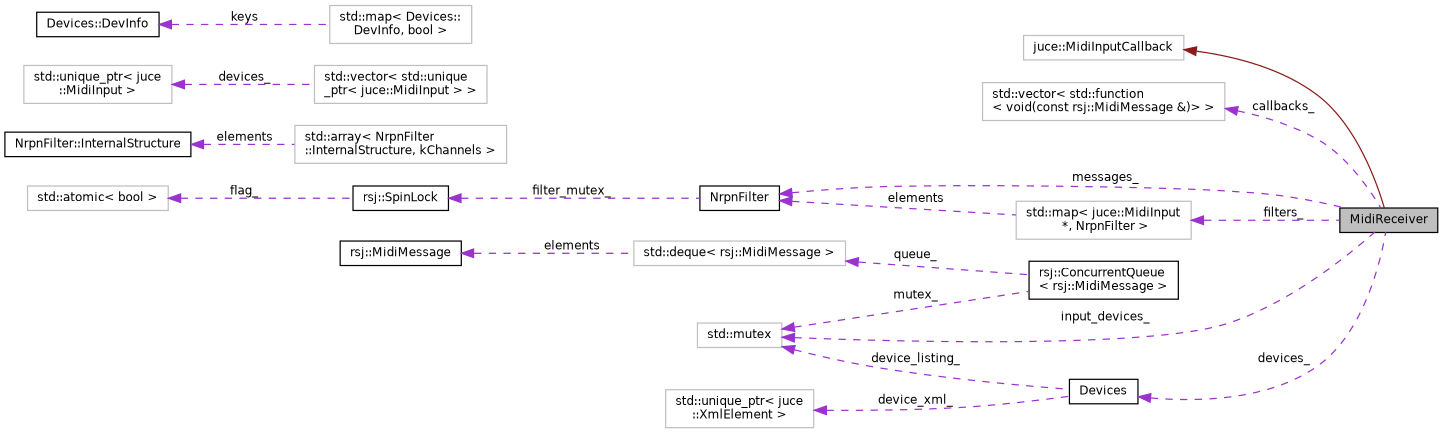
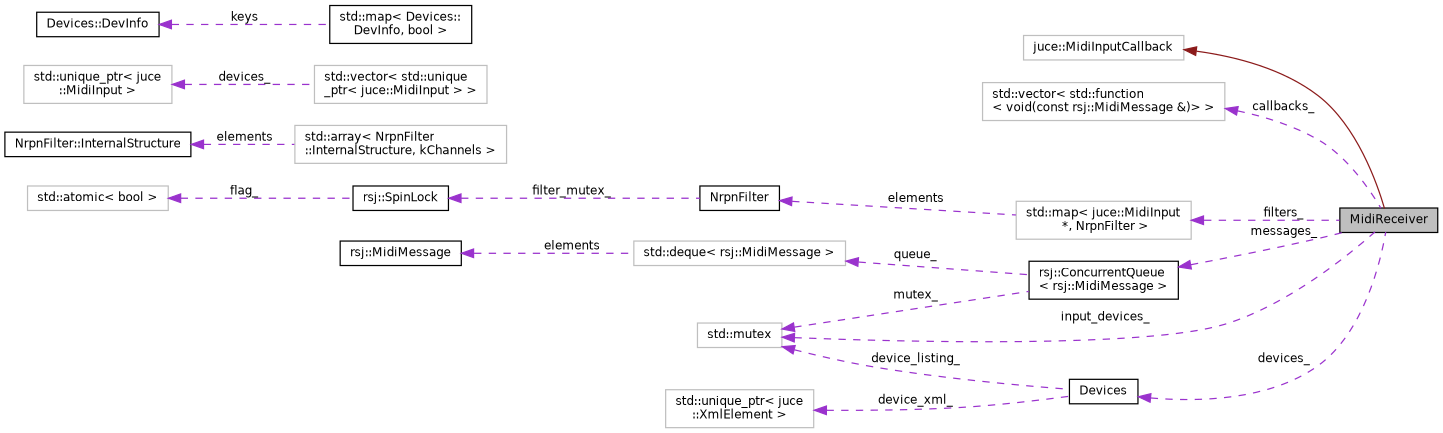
  digraph {
    rankdir=LR
    node [color=grey75 fillcolor=white fontname=Helvetica fontsize=10 shape=record style=filled]
    edge [color=darkorchid3 dir=back fontname=Helvetica fontsize=10 labelfontname=Helvetica labelfontsize=10 style=dashed]
    n1 [color=black fillcolor=grey75 fontcolor=black height=0.2 label=MidiReceiver width=0.4]
    n2 [height=0.2 label="juce::MidiInputCallback" width=0.4]
    n3 [height=0.2 label="std::vector\< std::function\l\< void(const rsj::MidiMessage &)\> \>" width=0.4]
    n4 [height=0.2 label="std::map\< juce::MidiInput\l *, NrpnFilter \>" width=0.4]
    n5 [color=black height=0.2 label=NrpnFilter width=0.4]
    n6 [height=0.2 label="std::array\< NrpnFilter\l::InternalStructure, kChannels \>" width=0.4]
    n7 [color=black height=0.2 label="NrpnFilter::InternalStructure" width=0.4]
    n8 [color=black height=0.2 label="rsj::SpinLock" width=0.4]
    n9 [height=0.2 label="std::atomic\< bool \>" width=0.4]
    n10 [color=black height=0.2 label="rsj::ConcurrentQueue\l\< rsj::MidiMessage \>" width=0.4]
    n11 [height=0.2 label="std::deque\< rsj::MidiMessage \>" width=0.4]
    n12 [color=black height=0.2 label="rsj::MidiMessage" width=0.4]
    n13 [height=0.2 label="std::mutex" width=0.4]
    n14 [color=black height=0.2 label=Devices width=0.4]
    n15 [height=0.2 label="std::vector\< std::unique\l_ptr\< juce::MidiInput \> \>" width=0.4]
    n16 [height=0.2 label="std::unique_ptr\< juce\l::MidiInput \>" width=0.4]
    n17 [height=0.2 label="std::unique_ptr\< juce\l::XmlElement \>" width=0.4]
-   n18 [height=0.2 label="std::map\< Devices::\lDevInfo, bool \>" width=0.4]
+   n18 [color=black height=0.2 label="std::map\< Devices::\lDevInfo, bool \>" width=0.4]
    n19 [color=black height=0.2 label="Devices::DevInfo" width=0.4]
    n2 -> n1 [color=firebrick4 style=solid]
    n3 -> n1 [label=" callbacks_"]
    n4 -> n1 [label=" filters_"]
    n5 -> n4 [label=" elements"]
    n7 -> n6 [label=" elements"]
    n8 -> n5 [label=" filter_mutex_"]
    n9 -> n8 [label=" flag_"]
-   n5 -> n1 [label=" messages_"]
+   n10 -> n1 [label=" messages_"]
    n11 -> n10 [label=" queue_"]
    n12 -> n11 [label=" elements"]
    n13 -> n1 [label=" input_devices_"]
    n13 -> n10 [label=" mutex_"]
    n13 -> n14 [label=" device_listing_"]
    n14 -> n1 [label=" devices_"]
    n16 -> n15 [label=" devices_"]
    n17 -> n14 [label=" device_xml_"]
    n19 -> n18 [label=" keys"]
  }
